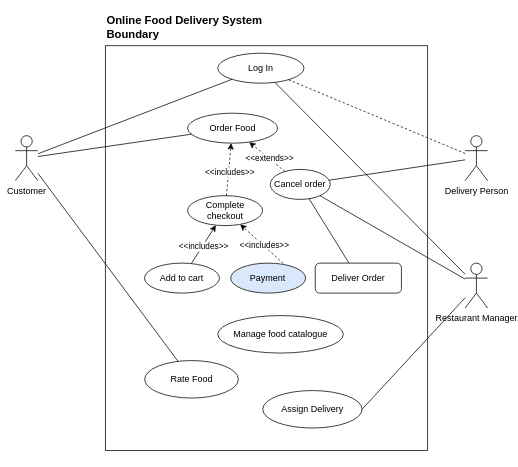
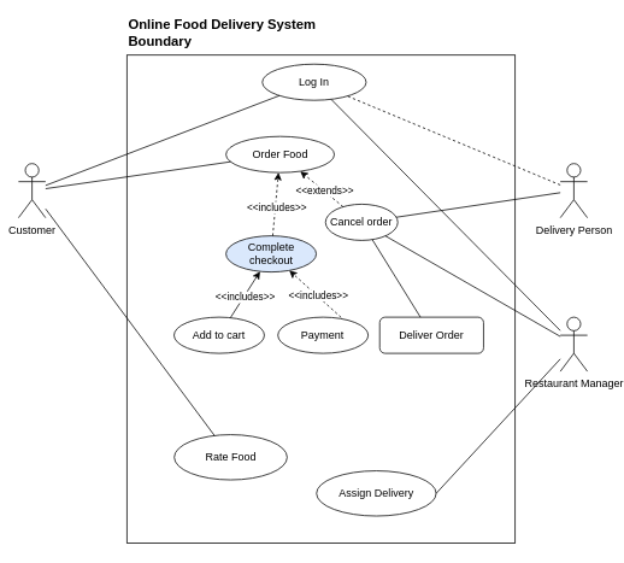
  <mxCell id="0" />
  <mxCell id="1" parent="0" />
  <mxCell id="2" value="" style="rounded=0;whiteSpace=wrap;html=1;" parent="1" vertex="1"><mxGeometry x="140" y="60" width="430" height="540" as="geometry" /></mxCell>
  <mxCell id="3" value="Online Food Delivery System Boundary" style="text;html=1;strokeColor=none;fillColor=none;align=left;verticalAlign=middle;whiteSpace=wrap;rounded=0;fontStyle=1;fontSize=15;" parent="1" vertex="1"><mxGeometry x="140" y="20" width="280" height="30" as="geometry" /></mxCell>
  <mxCell id="4" value="Customer" style="shape=umlActor;verticalLabelPosition=bottom;verticalAlign=top;html=1;outlineConnect=0;" parent="1" vertex="1"><mxGeometry x="20" y="180" width="30" height="60" as="geometry" /></mxCell>
  <mxCell id="5" value="Restaurant Manager" style="shape=umlActor;verticalLabelPosition=bottom;verticalAlign=top;html=1;outlineConnect=0;" parent="1" vertex="1"><mxGeometry x="620" y="350" width="30" height="60" as="geometry" /></mxCell>
  <mxCell id="6" value="Log In" style="ellipse;whiteSpace=wrap;html=1;" parent="1" vertex="1"><mxGeometry x="290" y="70" width="115" height="40" as="geometry" /></mxCell>
  <mxCell id="7" value="Delivery Person" style="shape=umlActor;verticalLabelPosition=bottom;verticalAlign=top;html=1;outlineConnect=0;" parent="1" vertex="1"><mxGeometry x="620" y="180" width="30" height="60" as="geometry" /></mxCell>
  <mxCell id="8" value="Order Food" style="ellipse;whiteSpace=wrap;html=1;" parent="1" vertex="1"><mxGeometry x="249.75" y="150" width="120" height="40" as="geometry" /></mxCell>
- <mxCell id="9" value="Complete checkout" style="ellipse;whiteSpace=wrap;html=1;" parent="1" vertex="1"><mxGeometry x="249.75" y="260" width="100" height="40" as="geometry" /></mxCell>
+ <mxCell id="9" value="Complete checkout" style="ellipse;whiteSpace=wrap;html=1;fillColor=#dae8fc;" parent="1" vertex="1"><mxGeometry x="249.75" y="260" width="100" height="40" as="geometry" /></mxCell>
  <mxCell id="10" value="" style="endArrow=classic;html=1;rounded=0;dashed=1;" parent="1" source="9" target="8" edge="1"><mxGeometry width="50" height="50" relative="1" as="geometry"><mxPoint x="240.185" y="330.089" as="sourcePoint" /><mxPoint x="249.678" y="294.921" as="targetPoint" /></mxGeometry></mxCell>
  <mxCell id="11" value="&amp;lt;&amp;lt;includes&amp;gt;&amp;gt;" style="edgeLabel;html=1;align=center;verticalAlign=middle;resizable=0;points=[];" parent="10" vertex="1" connectable="0"><mxGeometry x="-0.081" y="-1" relative="1" as="geometry"><mxPoint as="offset" /></mxGeometry></mxCell>
  <mxCell id="12" value="" style="endArrow=none;html=1;rounded=0;" parent="1" source="4" target="6" edge="1"><mxGeometry width="50" height="50" relative="1" as="geometry"><mxPoint x="420" y="410" as="sourcePoint" /><mxPoint x="470" y="360" as="targetPoint" /></mxGeometry></mxCell>
  <mxCell id="13" value="" style="endArrow=none;html=1;rounded=0;" parent="1" source="5" target="6" edge="1"><mxGeometry width="50" height="50" relative="1" as="geometry"><mxPoint x="420" y="410" as="sourcePoint" /><mxPoint x="470" y="360" as="targetPoint" /></mxGeometry></mxCell>
  <mxCell id="14" value="" style="endArrow=none;html=1;rounded=0;dashed=1;" parent="1" source="7" target="6" edge="1"><mxGeometry width="50" height="50" relative="1" as="geometry"><mxPoint x="420" y="410" as="sourcePoint" /><mxPoint x="470" y="360" as="targetPoint" /></mxGeometry></mxCell>
  <mxCell id="15" value="" style="endArrow=none;html=1;rounded=0;" parent="1" source="4" target="8" edge="1"><mxGeometry width="50" height="50" relative="1" as="geometry"><mxPoint x="420" y="410" as="sourcePoint" /><mxPoint x="470" y="360" as="targetPoint" /></mxGeometry></mxCell>
  <mxCell id="16" value="Add to cart" style="ellipse;whiteSpace=wrap;html=1;" parent="1" vertex="1"><mxGeometry x="192.25" y="350" width="100" height="40" as="geometry" /></mxCell>
- <mxCell id="17" value="Payment" style="ellipse;whiteSpace=wrap;html=1;fillColor=#dae8fc;" parent="1" vertex="1"><mxGeometry x="307.25" y="350" width="100" height="40" as="geometry" /></mxCell>
+ <mxCell id="17" value="Payment" style="ellipse;whiteSpace=wrap;html=1;" parent="1" vertex="1"><mxGeometry x="307.25" y="350" width="100" height="40" as="geometry" /></mxCell>
  <mxCell id="18" value="" style="endArrow=classic;html=1;rounded=0;dashed=0;" parent="1" source="16" target="9" edge="1"><mxGeometry width="50" height="50" relative="1" as="geometry"><mxPoint x="377.282" y="416.298" as="sourcePoint" /><mxPoint x="332.852" y="369.094" as="targetPoint" /></mxGeometry></mxCell>
  <mxCell id="19" value="&amp;lt;&amp;lt;includes&amp;gt;&amp;gt;" style="edgeLabel;html=1;align=center;verticalAlign=middle;resizable=0;points=[];" parent="18" vertex="1" connectable="0"><mxGeometry x="-0.081" y="-1" relative="1" as="geometry"><mxPoint as="offset" /></mxGeometry></mxCell>
  <mxCell id="20" value="" style="endArrow=classic;html=1;rounded=0;dashed=1;exitX=0.7;exitY=0.007;exitDx=0;exitDy=0;exitPerimeter=0;" parent="1" source="17" target="9" edge="1"><mxGeometry width="50" height="50" relative="1" as="geometry"><mxPoint x="332.556" y="501.273" as="sourcePoint" /><mxPoint x="377.486" y="453.733" as="targetPoint" /></mxGeometry></mxCell>
  <mxCell id="21" value="&amp;lt;&amp;lt;includes&amp;gt;&amp;gt;" style="edgeLabel;html=1;align=center;verticalAlign=middle;resizable=0;points=[];" parent="20" vertex="1" connectable="0"><mxGeometry x="-0.081" y="-1" relative="1" as="geometry"><mxPoint as="offset" /></mxGeometry></mxCell>
  <mxCell id="22" value="Cancel order" style="ellipse;whiteSpace=wrap;html=1;" parent="1" vertex="1"><mxGeometry x="360" y="225" width="80" height="40" as="geometry" /></mxCell>
  <mxCell id="23" value="" style="endArrow=classic;html=1;rounded=0;dashed=1;" parent="1" source="22" target="8" edge="1"><mxGeometry width="50" height="50" relative="1" as="geometry"><mxPoint x="269.823" y="251.4" as="sourcePoint" /><mxPoint x="300.536" y="209.767" as="targetPoint" /></mxGeometry></mxCell>
  <mxCell id="24" value="&amp;lt;&amp;lt;extends&amp;gt;&amp;gt;" style="edgeLabel;html=1;align=center;verticalAlign=middle;resizable=0;points=[];" parent="23" vertex="1" connectable="0"><mxGeometry x="-0.081" y="-1" relative="1" as="geometry"><mxPoint as="offset" /></mxGeometry></mxCell>
  <mxCell id="25" value="" style="endArrow=none;html=1;rounded=0;" parent="1" source="22" target="7" edge="1"><mxGeometry width="50" height="50" relative="1" as="geometry"><mxPoint x="420" y="410" as="sourcePoint" /><mxPoint x="470" y="360" as="targetPoint" /></mxGeometry></mxCell>
  <mxCell id="26" value="" style="endArrow=none;html=1;rounded=0;" parent="1" source="22" target="5" edge="1"><mxGeometry width="50" height="50" relative="1" as="geometry"><mxPoint x="420" y="410" as="sourcePoint" /><mxPoint x="470" y="360" as="targetPoint" /></mxGeometry></mxCell>
- <mxCell id="27" value="Manage food catalogue" style="ellipse;whiteSpace=wrap;html=1;" parent="1" vertex="1"><mxGeometry x="290" y="420" width="167.5" height="50" as="geometry" /></mxCell>
  <mxCell id="28" value="Assign Delivery" style="ellipse;whiteSpace=wrap;html=1;" parent="1" vertex="1"><mxGeometry x="350" y="520" width="132.5" height="50" as="geometry" /></mxCell>
  <mxCell id="29" value="Rate Food" style="ellipse;whiteSpace=wrap;html=1;" parent="1" vertex="1"><mxGeometry x="192.5" y="480" width="125" height="50" as="geometry" /></mxCell>
  <mxCell id="30" value="" style="endArrow=none;html=1;rounded=0;exitX=1;exitY=0.5;exitDx=0;exitDy=0;" parent="1" source="28" target="5" edge="1"><mxGeometry width="50" height="50" relative="1" as="geometry"><mxPoint x="440" y="840" as="sourcePoint" /><mxPoint x="490" y="790" as="targetPoint" /></mxGeometry></mxCell>
  <mxCell id="31" value="" style="endArrow=none;html=1;rounded=0;" parent="1" source="29" target="4" edge="1"><mxGeometry width="50" height="50" relative="1" as="geometry"><mxPoint x="250" y="1075" as="sourcePoint" /><mxPoint x="90" y="290" as="targetPoint" /></mxGeometry></mxCell>
  <mxCell id="32" value="&lt;div&gt;Deliver Order&lt;/div&gt;" style="whiteSpace=wrap;html=1;rounded=1;" parent="1" vertex="1"><mxGeometry x="420" y="350" width="115" height="40" as="geometry" /></mxCell>
  <mxCell id="33" value="" style="endArrow=none;html=1;rounded=0;" parent="1" source="32" target="22" edge="1"><mxGeometry width="50" height="50" relative="1" as="geometry"><mxPoint x="448.335" y="249.29" as="sourcePoint" /><mxPoint x="645" y="220" as="targetPoint" /></mxGeometry></mxCell>
